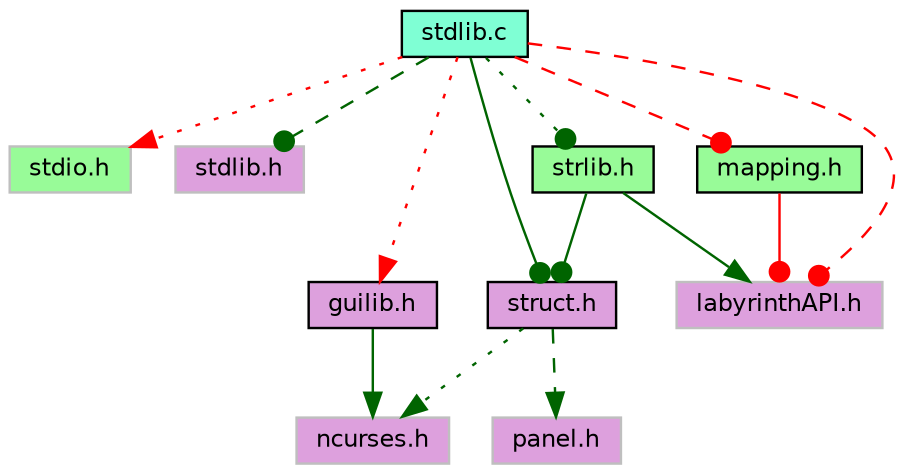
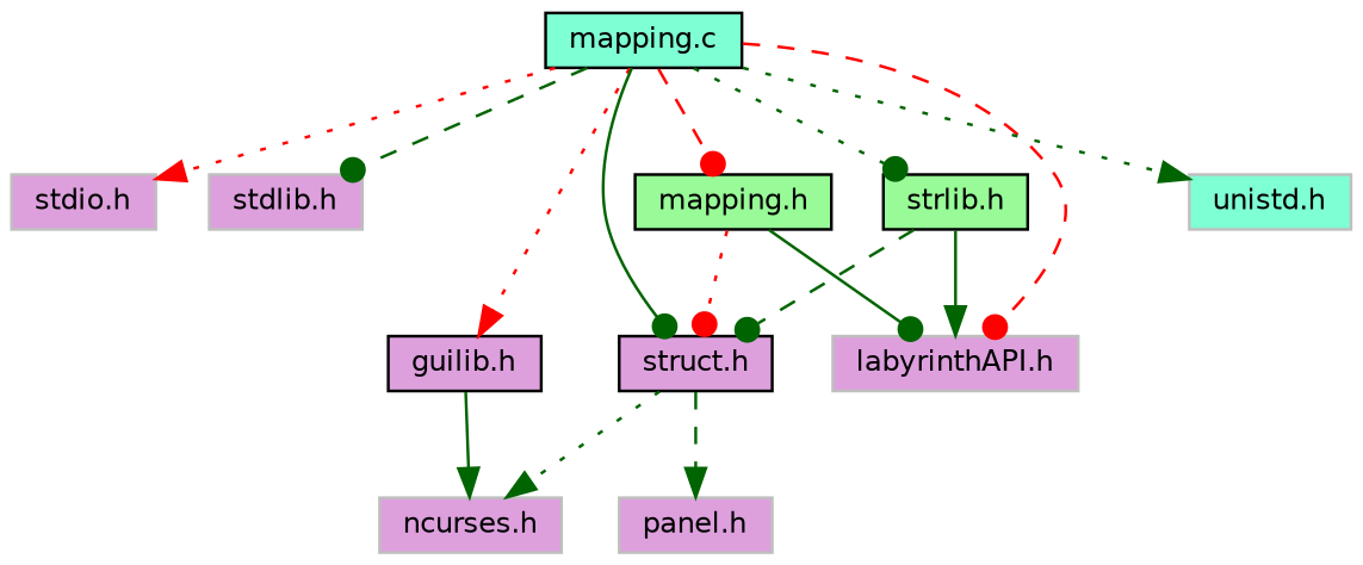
  digraph {
    node [color=grey75 fillcolor=plum fontname=Helvetica fontsize=10 shape=record style=filled]
    edge [arrowhead=dot color=darkgreen fontname=Helvetica fontsize=10 labelfontname=Helvetica labelfontsize=10 style=dotted]
-   n1 [color=black fillcolor=aquamarine fontcolor=black height=0.2 label="stdlib.c" width=0.4]
-   n2 [fillcolor=palegreen height=0.2 label="stdio.h" width=0.4]
+   n1 [color=black fillcolor=aquamarine fontcolor=black height=0.2 label="mapping.c" width=0.4]
+   n2 [height=0.2 label="stdio.h" width=0.4]
    n3 [height=0.2 label="stdlib.h" width=0.4]
    n4 [color=black height=0.2 label="guilib.h" width=0.4]
    n5 [color=black height=0.2 label="struct.h" width=0.4]
    n6 [color=black fillcolor=palegreen height=0.2 label="mapping.h" width=0.4]
    n7 [height=0.2 label="labyrinthAPI.h" width=0.4]
    n8 [color=black fillcolor=palegreen height=0.2 label="strlib.h" width=0.4]
+   n9 [fillcolor=aquamarine height=0.2 label="unistd.h" width=0.4]
    n10 [height=0.2 label="ncurses.h" width=0.4]
    n11 [height=0.2 label="panel.h" width=0.4]
    n1 -> n2 [arrowhead=normal color=red]
    n1 -> n3 [style=dashed]
    n1 -> n4 [arrowhead=normal color=red]
    n1 -> n5 [style=solid]
    n1 -> n6 [color=red style=dashed]
    n1 -> n7 [color=red style=dashed]
    n1 -> n8
+   n1 -> n9 [arrowhead=normal]
    n4 -> n10 [arrowhead=normal style=solid]
    n5 -> n10 [arrowhead=normal]
    n5 -> n11 [arrowhead=normal style=dashed]
-   n6 -> n7 [color=red style=solid]
-   n8 -> n5 [style=solid]
+   n6 -> n5 [color=red]
+   n6 -> n7 [style=solid]
+   n8 -> n5 [style=dashed]
    n8 -> n7 [arrowhead=normal style=solid]
  }
